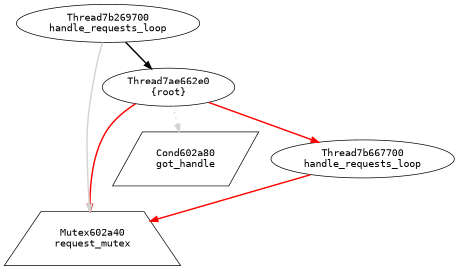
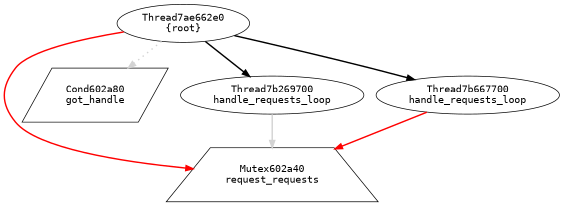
  digraph {
    fontname="DejaVu Sans Mono"
    node [color=black fontname="DejaVu Sans Mono"]
    edge [arrowhead=normal fontname="DejaVu Sans Mono" penwidth=2]
-   n1 [label="Mutex602a40\nrequest_mutex" shape=trapezium]
+   n1 [label="Mutex602a40\nrequest_requests" shape=trapezium]
    n2 [label="Cond602a80\ngot_handle" shape=parallelogram]
    n3 [label="Thread7ae662e0\n{root}"]
    n4 [label="Thread7b269700\nhandle_requests_loop"]
    n5 [label="Thread7b667700\nhandle_requests_loop"]
    n3 -> n1 [color=red]
    n3 -> n2 [color=lightgray style=dotted arrowhead=""]
-   n4 -> n3
-   n3 -> n5 [color=red]
+   n3 -> n4
+   n3 -> n5
    n4 -> n1 [color=lightgray]
    n5 -> n1 [color=red]
  }
